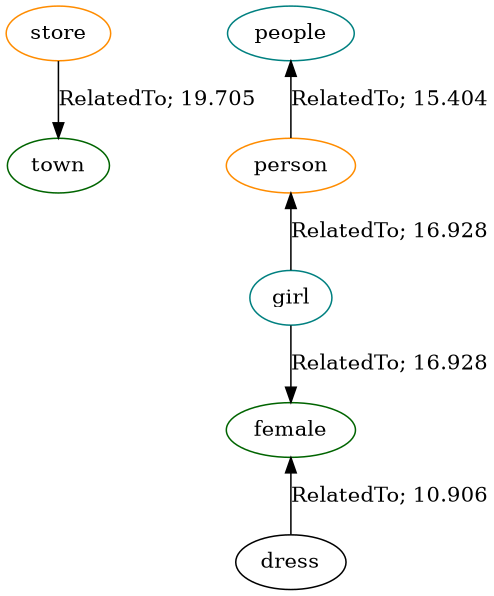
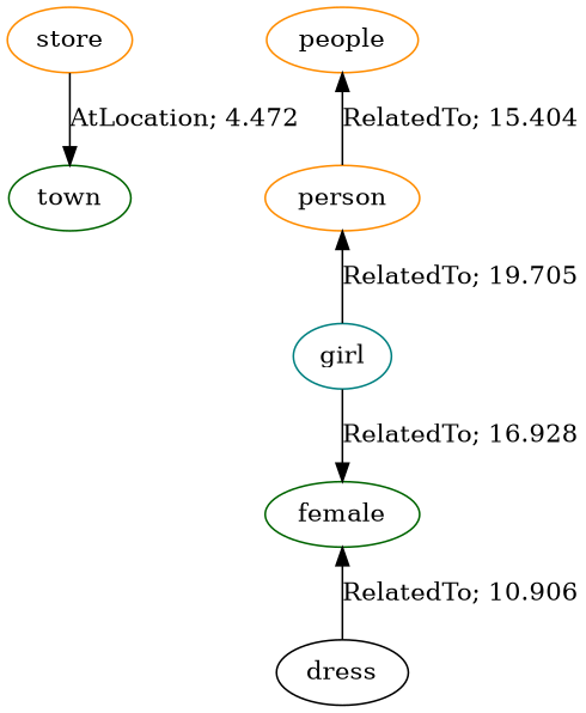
  digraph {
    node [color=darkorange]
    edge [dir=back]
    n1 [label=store]
    n2 [color=darkgreen label=town]
-   n3 [color=teal label=people]
+   n3 [label=people]
    n4 [label=person]
    n5 [color=teal label=girl]
    n6 [color=darkgreen label=female]
    n7 [color=black label=dress]
-   n1 -> n2 [dir=forward label="RelatedTo; 19.705" weight=4.472]
+   n1 -> n2 [dir=forward label="AtLocation; 4.472" weight=4.472]
    n3 -> n4 [label="RelatedTo; 15.404" weight=25.404]
-   n4 -> n5 [label="RelatedTo; 16.928" weight=19.705]
+   n4 -> n5 [label="RelatedTo; 19.705" weight=19.705]
    n5 -> n6 [dir=forward label="RelatedTo; 16.928" weight=16.928]
    n6 -> n7 [label="RelatedTo; 10.906" weight=10.906]
  }
